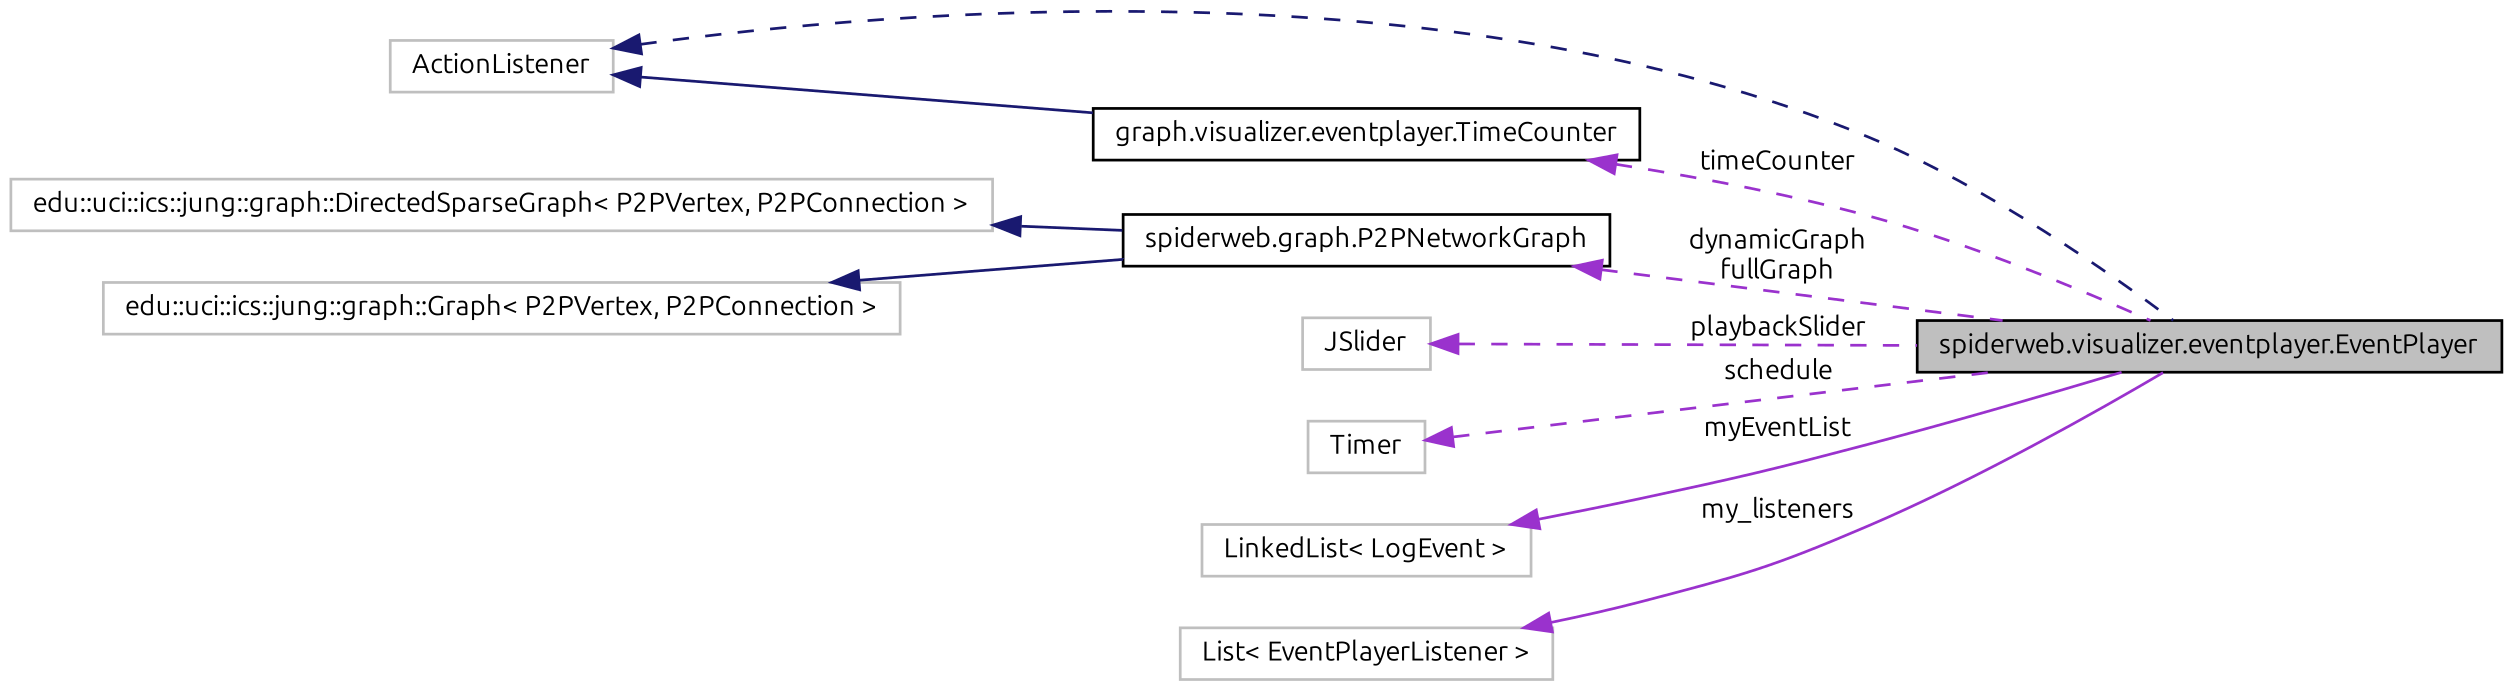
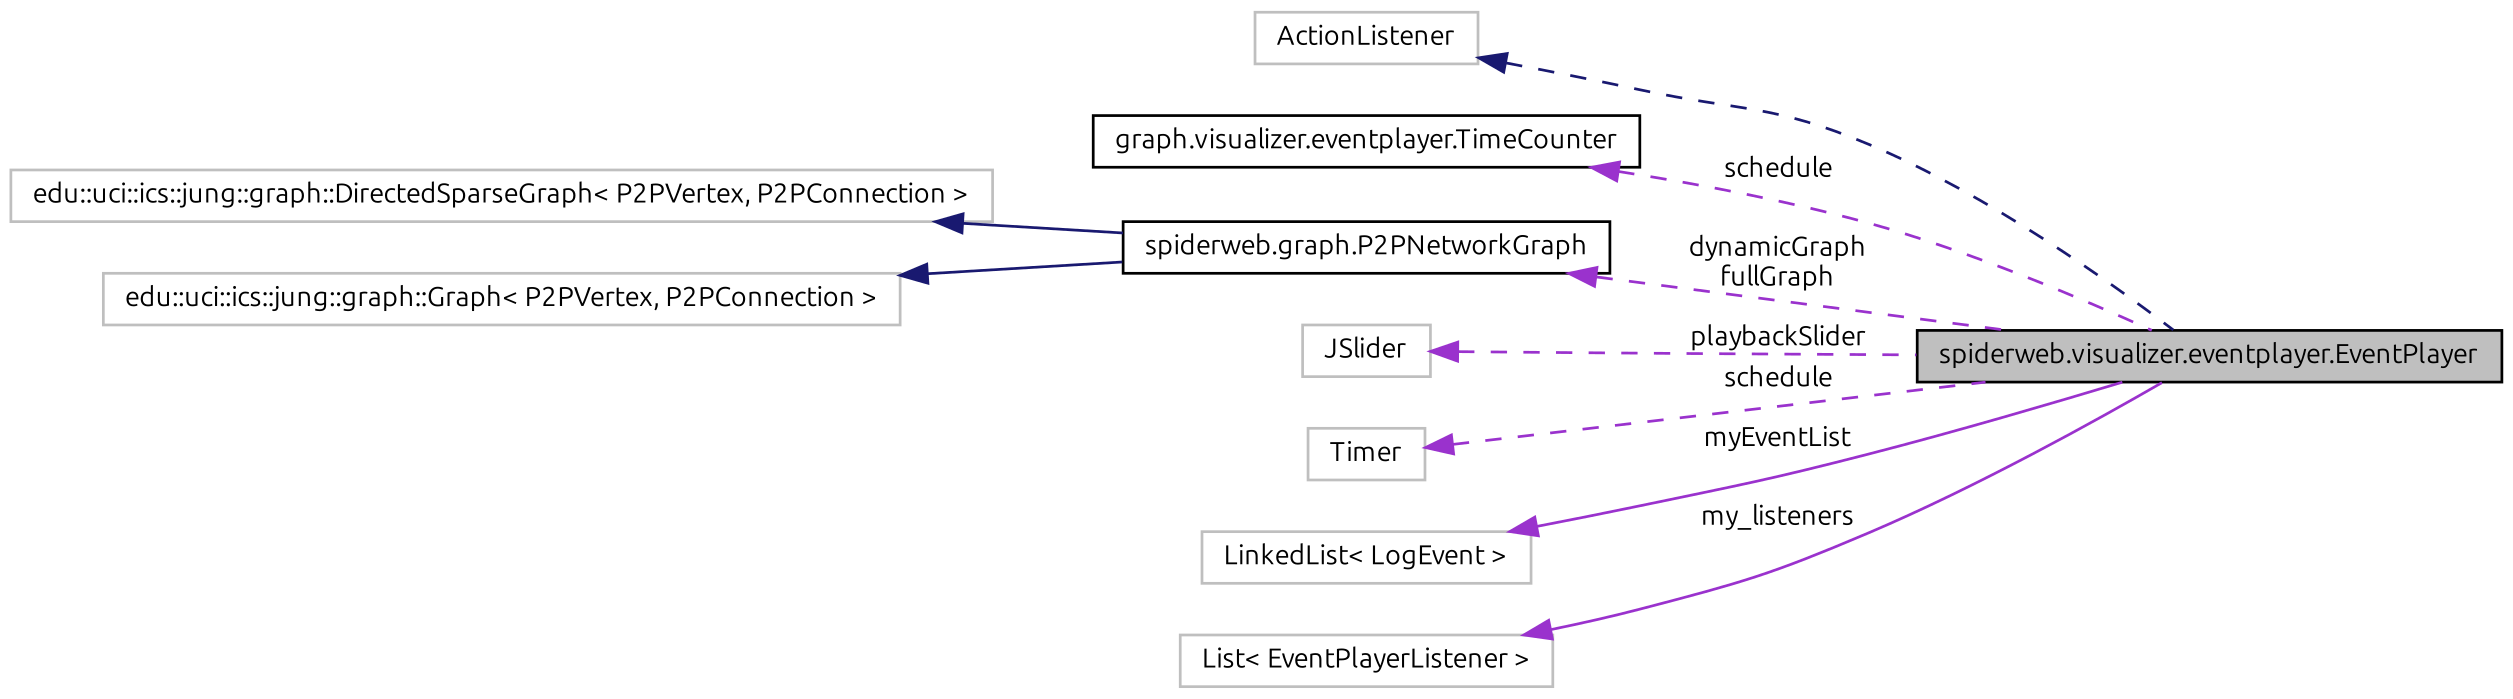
  digraph {
    fontname=Ubuntu
    rankdir=LR
    node [color=grey75 fillcolor=white fontname=Ubuntu fontsize=10 shape=record style=filled]
    edge [color=darkorchid3 dir=back fontname=Ubuntu fontsize=10 labelfontname=Helvetica labelfontsize=10 style=dashed]
    n1 [color=black fillcolor=grey75 fontcolor=black height=0.2 label="spiderweb.visualizer.eventplayer.EventPlayer" width=0.4]
    n2 [height=0.2 label=ActionListener width=0.4]
    n3 [color=black height=0.2 label="graph.visualizer.eventplayer.TimeCounter" width=0.4]
    n4 [color=black height=0.2 label="spiderweb.graph.P2PNetworkGraph" width=0.4]
    n5 [height=0.2 label="edu::uci::ics::jung::graph::DirectedSparseGraph\< P2PVertex, P2PConnection \>" width=0.4]
    n6 [height=0.2 label="edu::uci::ics::jung::graph::Graph\< P2PVertex, P2PConnection \>" width=0.4]
    n7 [height=0.2 label=JSlider width=0.4]
    n8 [height=0.2 label=Timer width=0.4]
    n9 [height=0.2 label="LinkedList\< LogEvent \>" width=0.4]
    n10 [height=0.2 label="List\< EventPlayerListener \>" width=0.4]
    n2 -> n1 [color=midnightblue]
-   n2 -> n3 [color=midnightblue style=solid]
-   n3 -> n1 [label=timeCounter]
+   n3 -> n1 [label=schedule]
    n4 -> n1 [label="dynamicGraph\nfullGraph"]
    n5 -> n4 [color=midnightblue style=solid]
    n6 -> n4 [color=midnightblue style=solid]
    n7 -> n1 [label=playbackSlider]
    n8 -> n1 [label=schedule]
    n9 -> n1 [label=myEventList style=solid]
    n10 -> n1 [label=my_listeners style=solid]
  }
